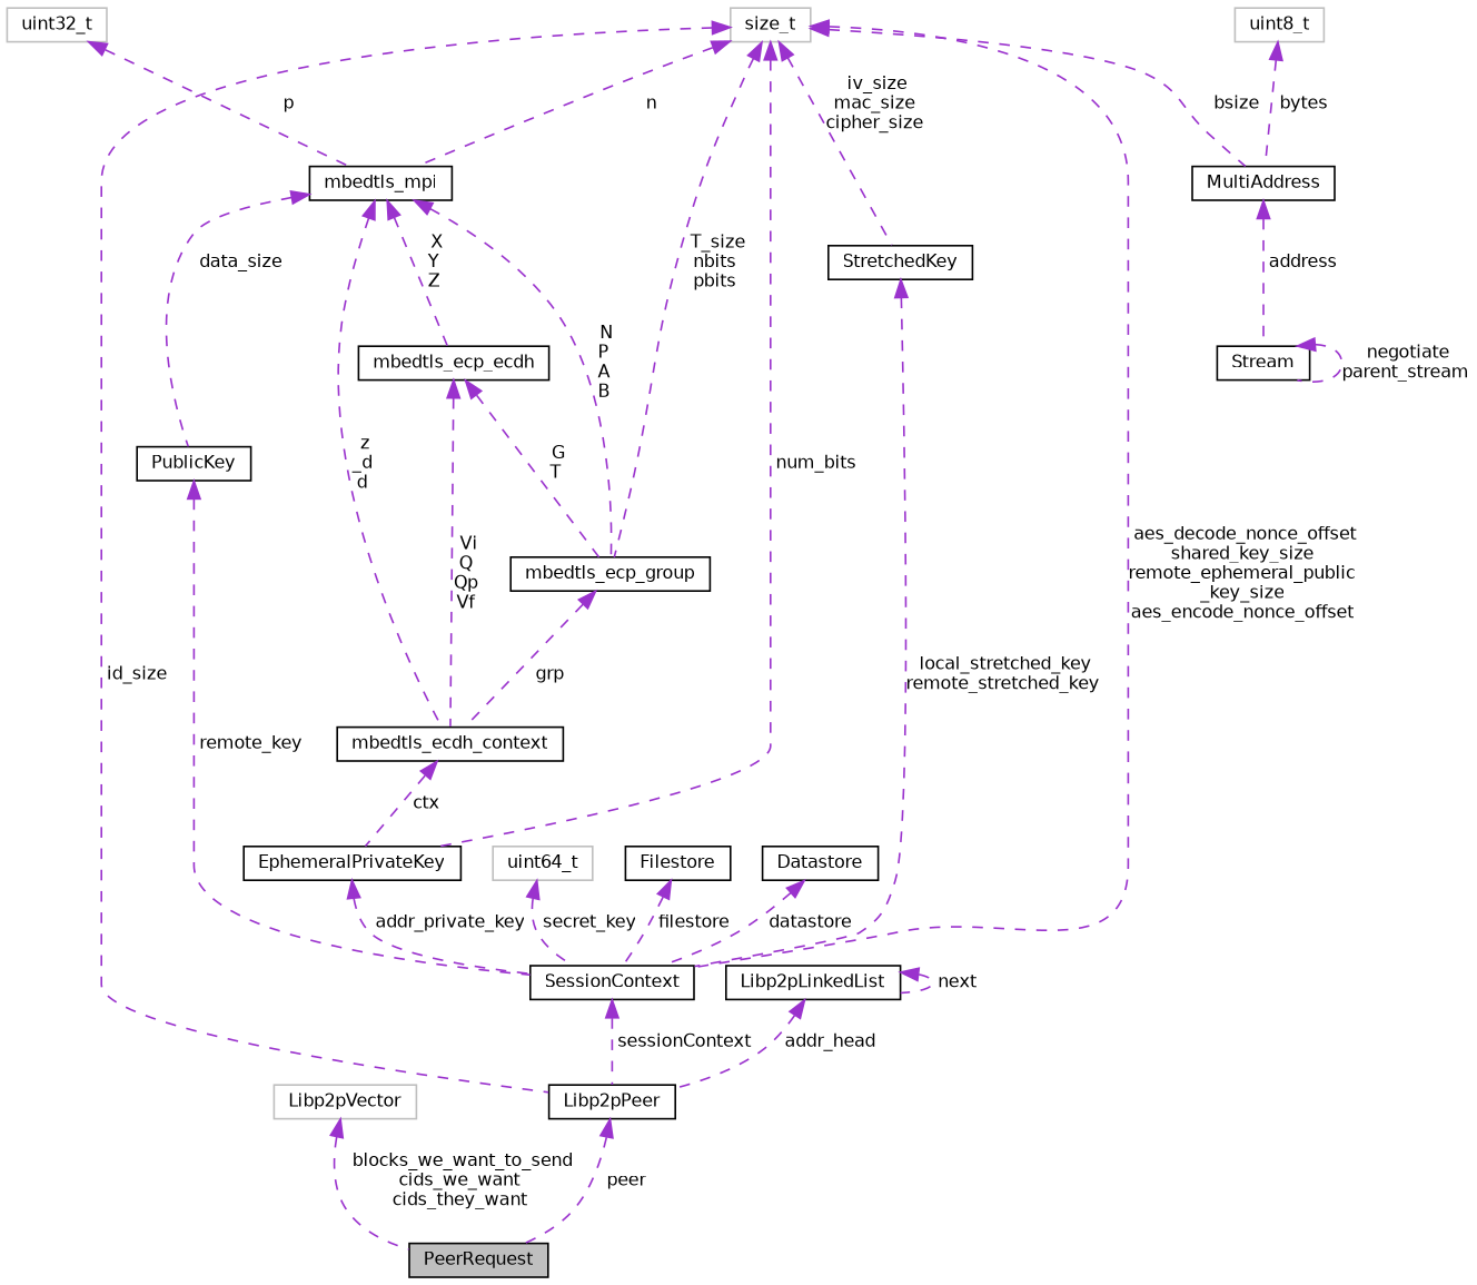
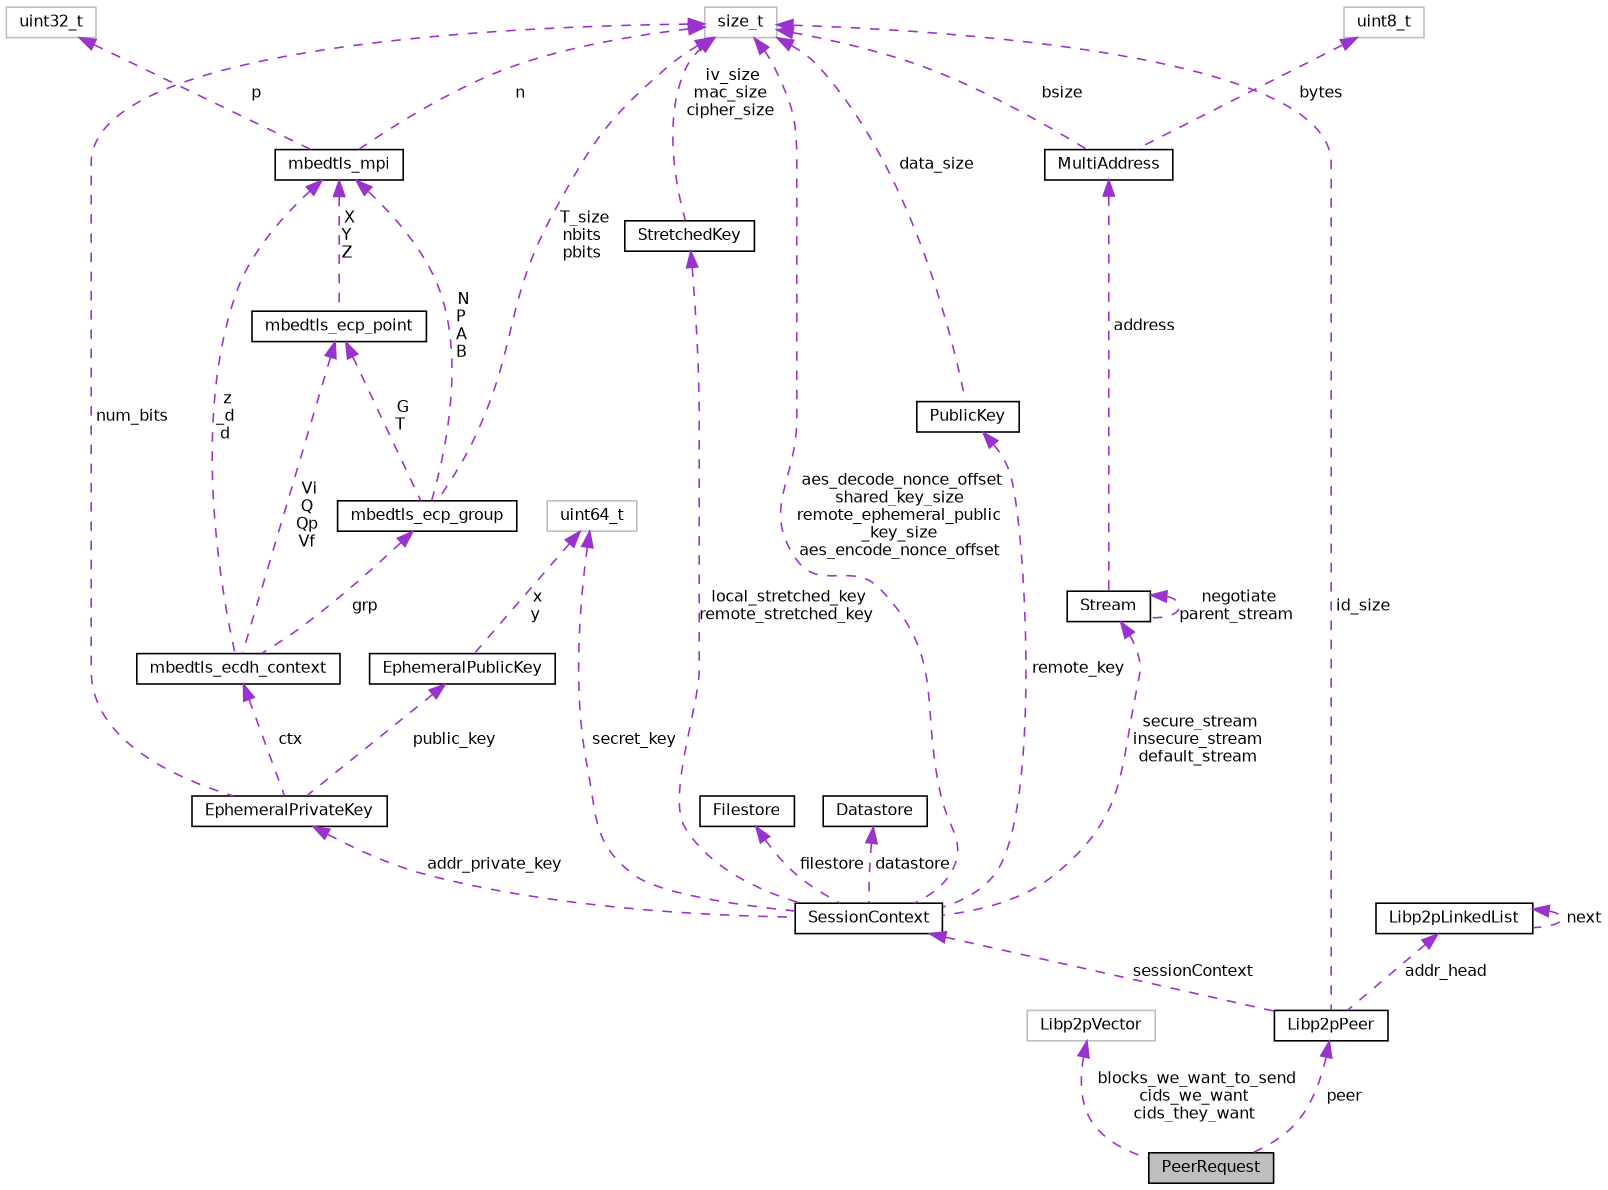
  digraph {
    node [color=black fillcolor=white fontname=Helvetica fontsize=10 shape=record style=filled]
    edge [color=darkorchid3 dir=back fontname=Helvetica fontsize=10 labelfontname=Helvetica labelfontsize=10 style=dashed]
    n1 [fillcolor=grey75 fontcolor=black height=0.2 label=PeerRequest width=0.4]
    n2 [color=grey75 height=0.2 label=Libp2pVector width=0.4]
    n3 [height=0.2 label=Libp2pPeer width=0.4]
    n4 [height=0.2 label=SessionContext width=0.4]
    n5 [height=0.2 label=EphemeralPrivateKey width=0.4]
    n6 [color=grey75 height=0.2 label=uint64_t width=0.4]
+   n7 [height=0.2 label=EphemeralPublicKey width=0.4]
    n8 [color=grey75 height=0.2 label=size_t width=0.4]
    n9 [height=0.2 label=mbedtls_ecp_group width=0.4]
    n10 [height=0.2 label=mbedtls_mpi width=0.4]
    n11 [height=0.2 label=StretchedKey width=0.4]
    n12 [height=0.2 label=PublicKey width=0.4]
    n13 [height=0.2 label=MultiAddress width=0.4]
    n14 [height=0.2 label=mbedtls_ecdh_context width=0.4]
-   n15 [height=0.2 label=mbedtls_ecp_ecdh width=0.4]
+   n15 [height=0.2 label=mbedtls_ecp_point width=0.4]
    n16 [height=0.2 label=Stream width=0.4]
    n17 [color=grey75 height=0.2 label=uint32_t width=0.4]
    n18 [height=0.2 label=Filestore width=0.4]
    n19 [height=0.2 label=Datastore width=0.4]
    n20 [color=grey75 height=0.2 label=uint8_t width=0.4]
    n21 [height=0.2 label=Libp2pLinkedList width=0.4]
    n2 -> n1 [label=" blocks_we_want_to_send\ncids_we_want\ncids_they_want"]
    n3 -> n1 [label=" peer"]
    n4 -> n3 [label=" sessionContext"]
    n5 -> n4 [label=" addr_private_key"]
    n6 -> n4 [label=" secret_key"]
+   n6 -> n7 [label=" x\ny"]
+   n7 -> n5 [label=" public_key"]
    n8 -> n3 [label=" id_size"]
    n8 -> n4 [label=" aes_decode_nonce_offset\nshared_key_size\nremote_ephemeral_public\l_key_size\naes_encode_nonce_offset"]
    n8 -> n5 [label=" num_bits"]
    n8 -> n9 [label=" T_size\nnbits\npbits"]
    n8 -> n10 [label=" n"]
    n8 -> n11 [label=" iv_size\nmac_size\ncipher_size"]
-   n10 -> n12 [label=" data_size"]
+   n8 -> n12 [label=" data_size"]
    n8 -> n13 [label=" bsize"]
    n9 -> n14 [label=" grp"]
    n10 -> n9 [label=" N\nP\nA\nB"]
    n10 -> n14 [label=" z\n_d\nd"]
    n10 -> n15 [label=" X\nY\nZ"]
    n11 -> n4 [label=" local_stretched_key\nremote_stretched_key"]
    n12 -> n4 [label=" remote_key"]
    n13 -> n16 [label=" address"]
    n14 -> n5 [label=" ctx"]
    n15 -> n9 [label=" G\nT"]
    n15 -> n14 [label=" Vi\nQ\nQp\nVf"]
+   n16 -> n4 [label=" secure_stream\ninsecure_stream\ndefault_stream"]
    n16 -> n16 [label=" negotiate\nparent_stream"]
    n17 -> n10 [label=" p"]
    n18 -> n4 [label=" filestore"]
    n19 -> n4 [label=" datastore"]
    n20 -> n13 [label=" bytes"]
    n21 -> n3 [label=" addr_head"]
    n21 -> n21 [label=" next"]
  }
